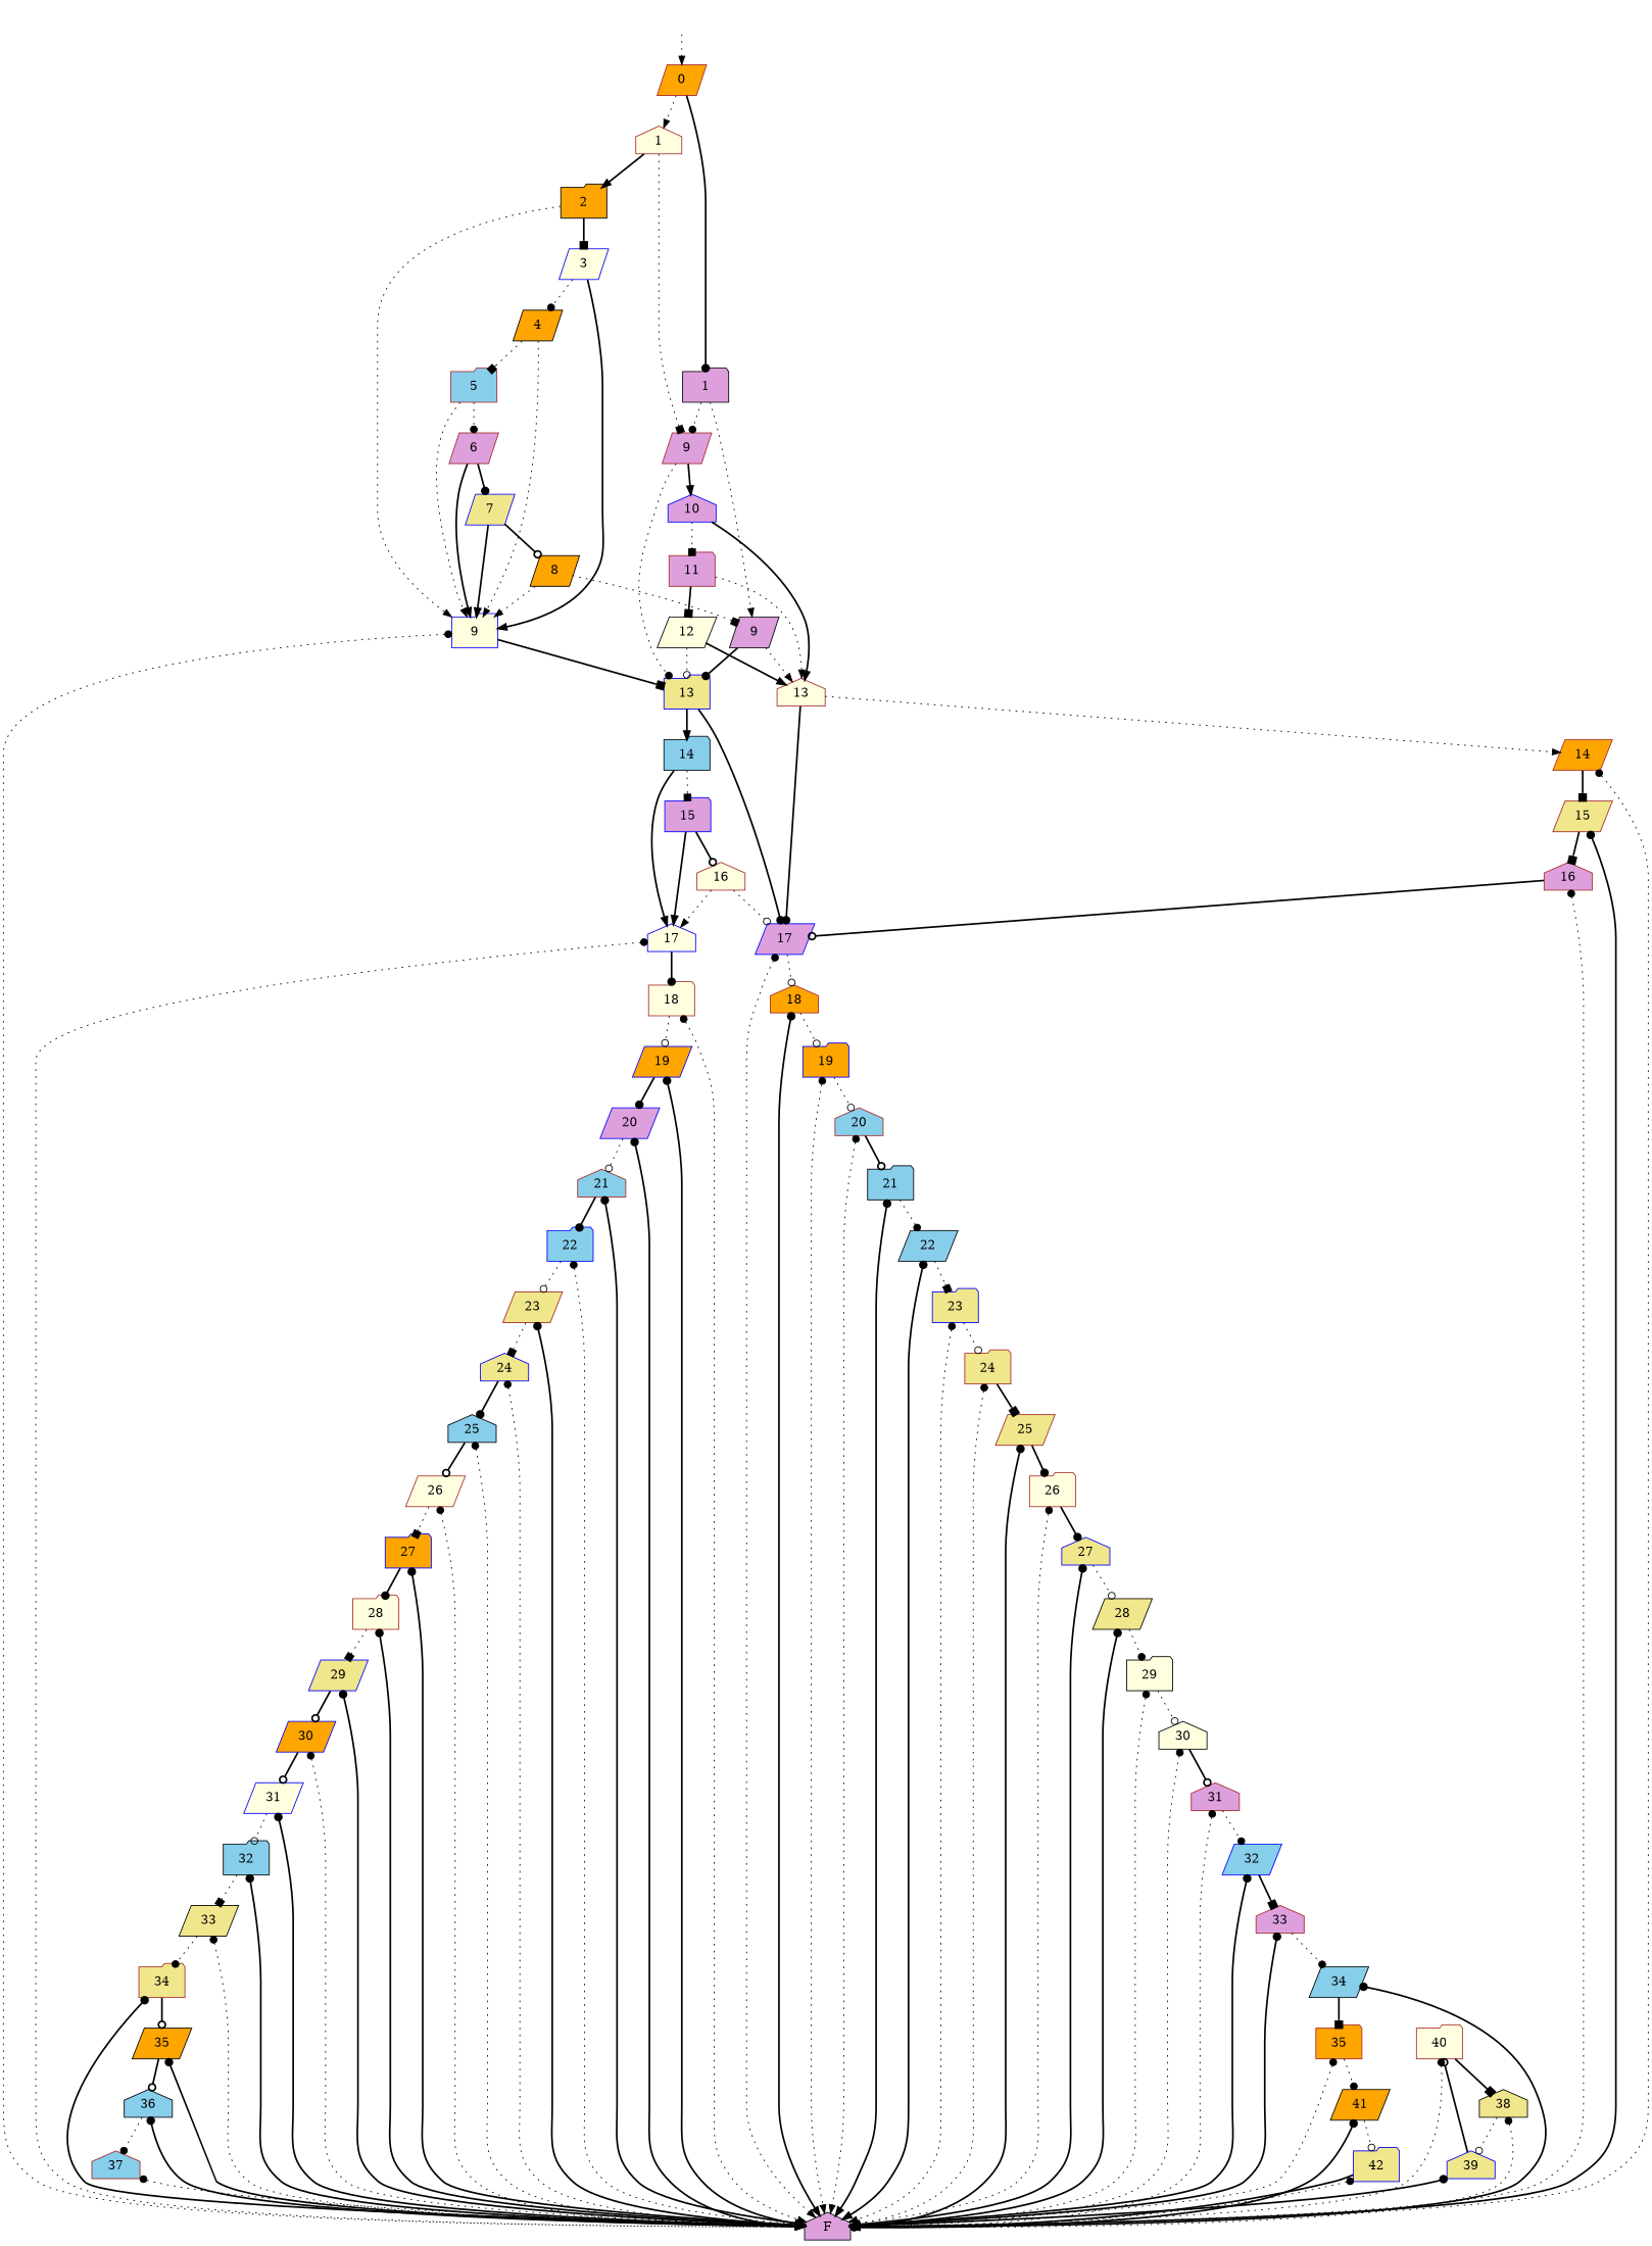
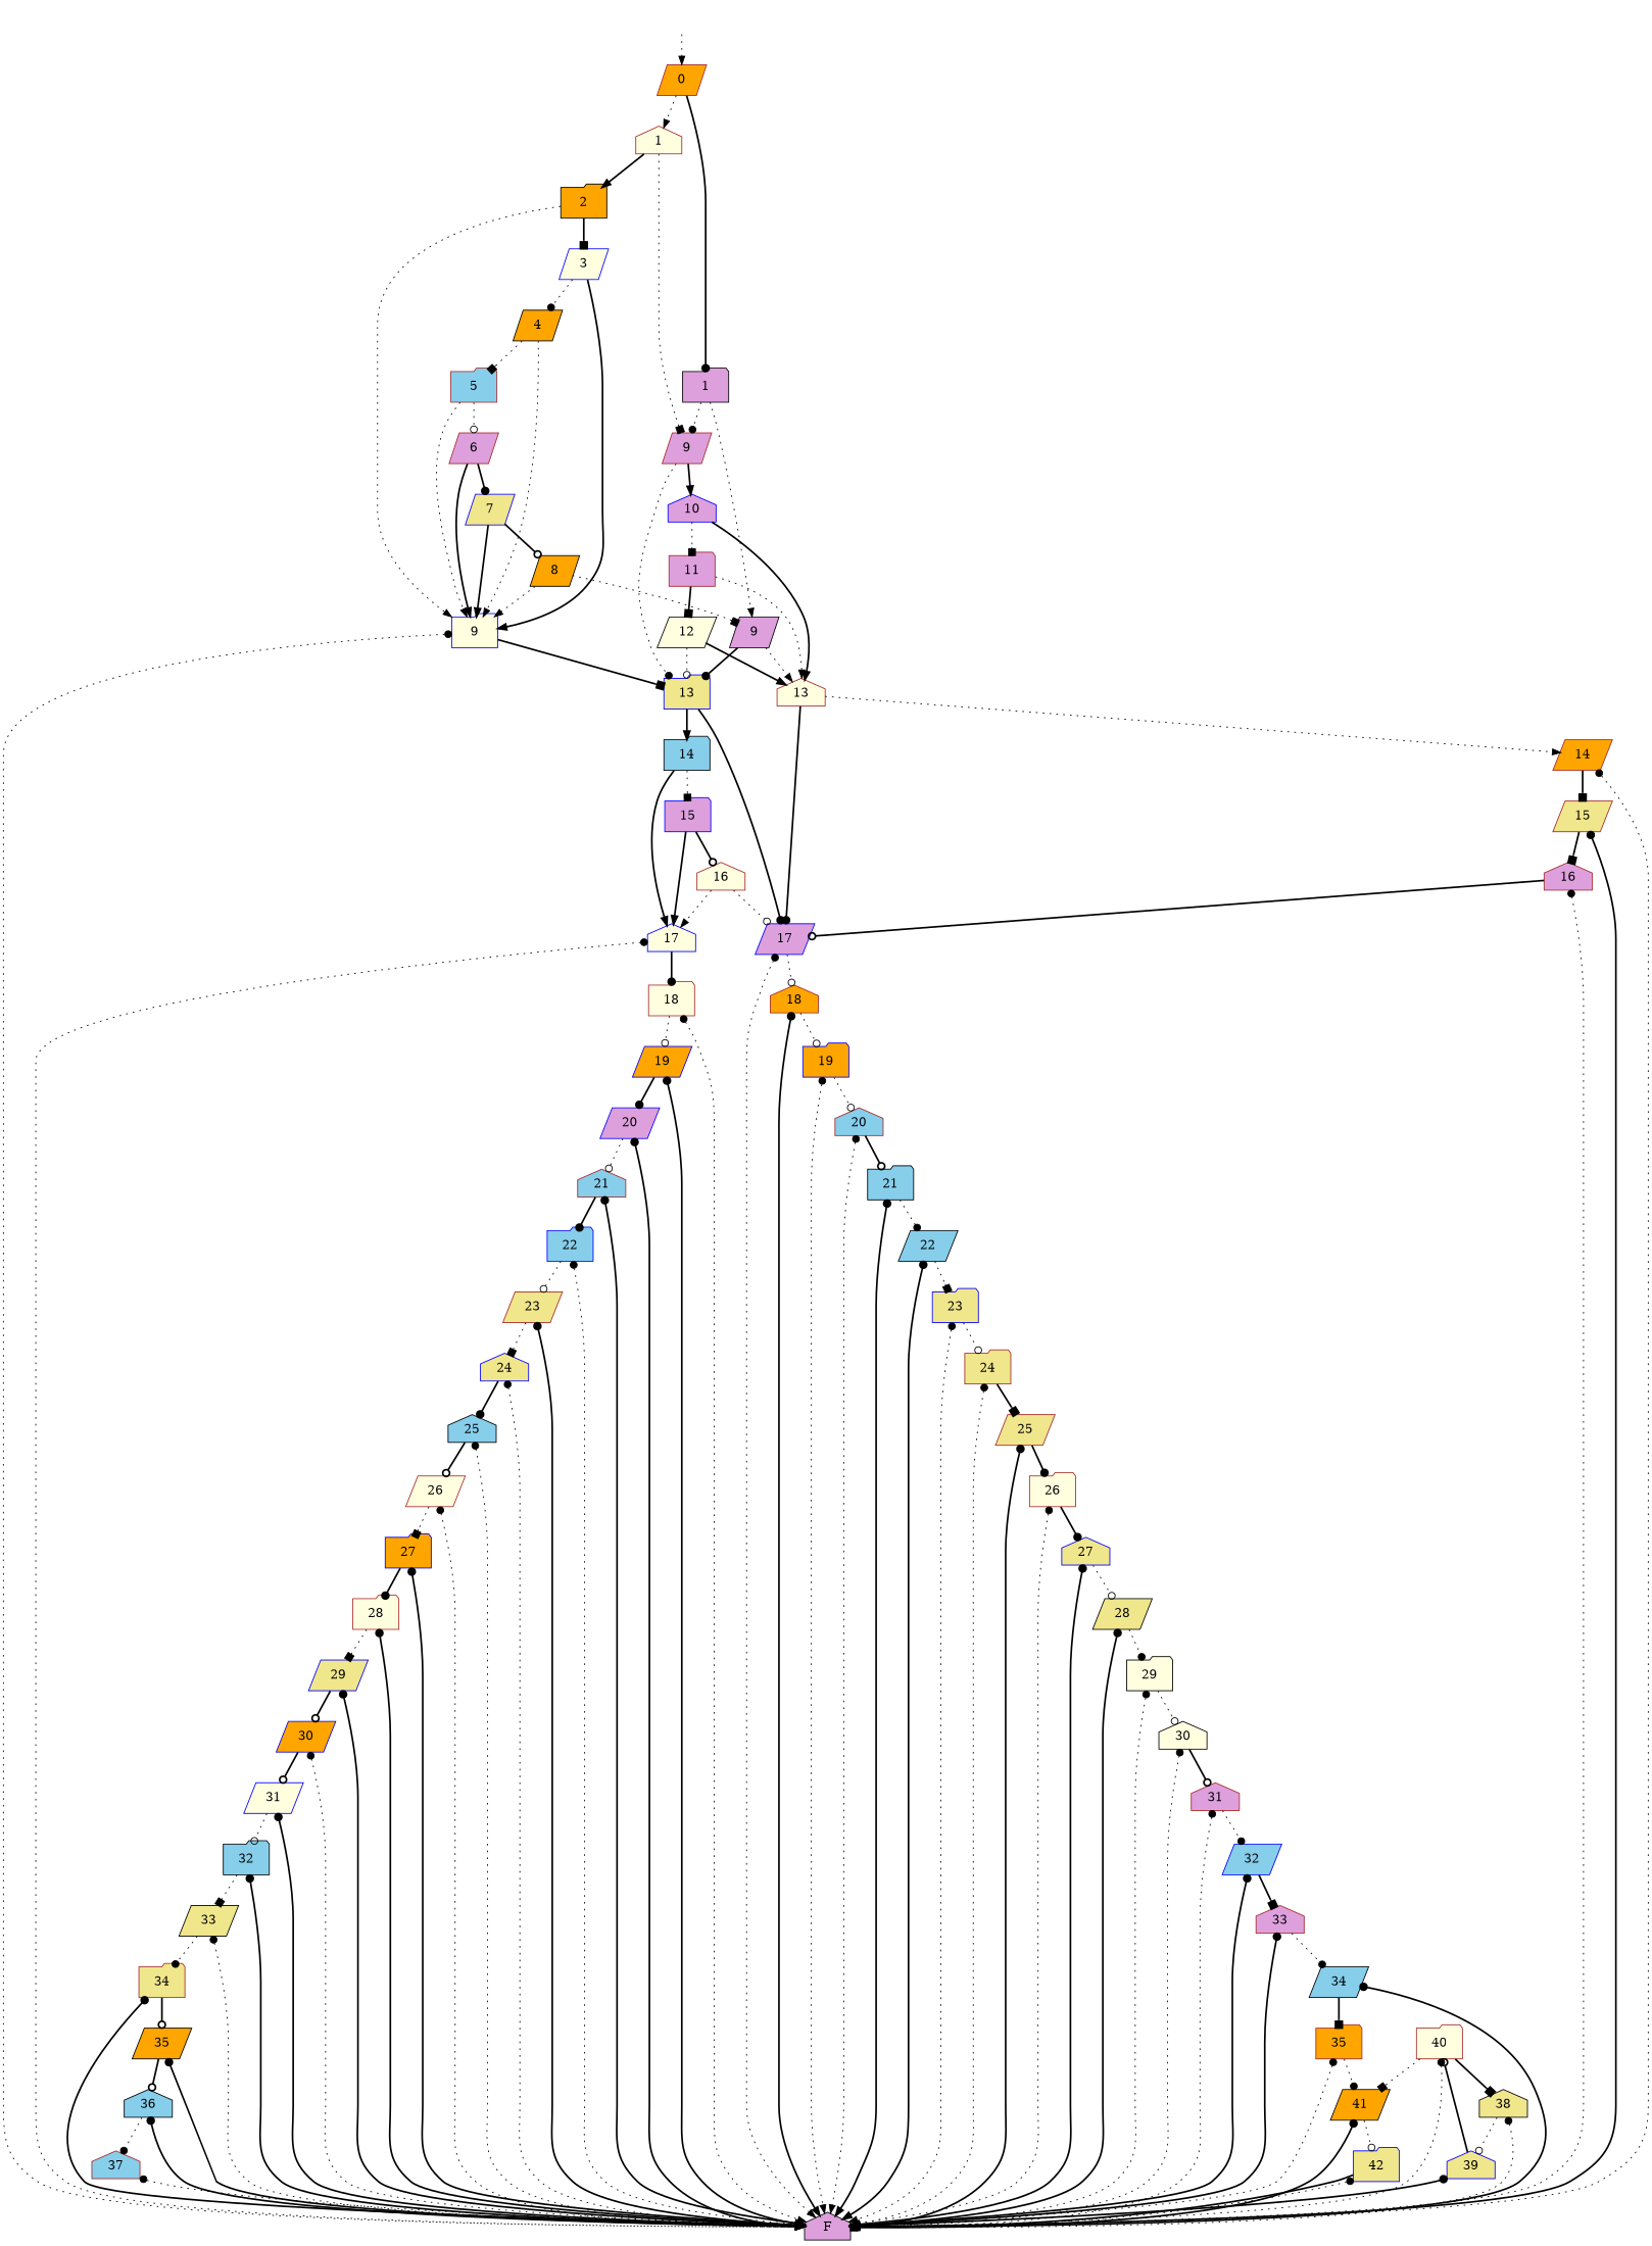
  digraph {
    node [style=filled color=brown fillcolor=khaki shape=parallelogram]
    edge [dir=both style=dotted]
    root [style=invis color="" fillcolor="" shape=""]
    n2 [fillcolor=orange label=0]
    n3 [color=black fillcolor=plum label=1 shape=folder]
    n4 [fillcolor=lightyellow label=1 shape=house]
    n5 [fillcolor=plum label=9]
    n6 [color=black fillcolor=plum label=9]
    n7 [color=black fillcolor=orange label=2 shape=folder]
    n8 [color=blue label=13 shape=folder]
    n9 [color=blue fillcolor=plum label=10 shape=house]
    n10 [fillcolor=lightyellow label=13 shape=house]
    n11 [color=blue fillcolor=plum label=17]
    n12 [color=black fillcolor=skyblue label=14 shape=folder]
    n13 [fillcolor=plum label=11 shape=folder]
    n14 [fillcolor=orange label=18 shape=house]
    n15 [color=black fillcolor=plum label=F shape=house]
    n16 [color=blue fillcolor=plum label=15 shape=folder]
    n17 [color=blue fillcolor=lightyellow label=17 shape=house]
    n18 [color=blue fillcolor=orange label=19 shape=folder]
    n19 [fillcolor=skyblue label=20 shape=house]
    n20 [color=black fillcolor=skyblue label=21 shape=folder]
    n21 [color=black fillcolor=skyblue label=22]
    n22 [color=blue label=23 shape=folder]
    n23 [label=24 shape=folder]
    n24 [label=25]
    n25 [fillcolor=lightyellow label=26 shape=folder]
    n26 [color=blue label=27 shape=house]
    n27 [color=black label=28]
    n28 [color=black fillcolor=lightyellow label=29 shape=folder]
    n29 [color=black fillcolor=lightyellow label=30 shape=house]
    n30 [fillcolor=plum label=31 shape=house]
    n31 [color=blue fillcolor=skyblue label=32]
    n32 [fillcolor=plum label=33 shape=house]
    n33 [color=black fillcolor=skyblue label=34]
    n34 [fillcolor=orange label=35 shape=folder]
    n35 [color=black fillcolor=orange label=41]
    n36 [color=blue label=42 shape=folder]
    n37 [fillcolor=lightyellow label=16 shape=house]
    n38 [fillcolor=lightyellow label=18 shape=folder]
    n39 [color=blue fillcolor=orange label=19]
    n40 [color=blue fillcolor=plum label=20]
    n41 [fillcolor=skyblue label=21 shape=house]
    n42 [color=blue fillcolor=skyblue label=22 shape=folder]
    n43 [label=23]
    n44 [color=blue label=24 shape=house]
    n45 [color=black fillcolor=skyblue label=25 shape=house]
    n46 [fillcolor=lightyellow label=26]
    n47 [color=blue fillcolor=orange label=27 shape=folder]
    n48 [fillcolor=lightyellow label=28 shape=folder]
    n49 [color=blue label=29]
    n50 [color=blue fillcolor=orange label=30]
    n51 [color=blue fillcolor=lightyellow label=31]
    n52 [color=black fillcolor=skyblue label=32 shape=folder]
    n53 [color=black label=33]
    n54 [label=34 shape=folder]
    n55 [color=black fillcolor=orange label=35]
    n56 [color=black fillcolor=skyblue label=36 shape=house]
    n57 [fillcolor=skyblue label=37 shape=house]
    n58 [color=black label=38 shape=house]
    n59 [color=blue label=39 shape=house]
    n60 [fillcolor=lightyellow label=40 shape=folder]
    n61 [color=black fillcolor=lightyellow label=12]
    n62 [fillcolor=orange label=14]
    n63 [label=15]
    n64 [fillcolor=plum label=16 shape=house]
    n65 [color=blue fillcolor=lightyellow label=3]
    n66 [color=blue fillcolor=lightyellow label=9 shape=folder]
    n67 [color=black fillcolor=orange label=4]
    n68 [fillcolor=skyblue label=5 shape=folder]
    n69 [fillcolor=plum label=6]
    n70 [color=blue label=7]
    n71 [color=black fillcolor=orange label=8]
    root -> n2 [arrowtail=none]
    n2 -> n3 [arrowhead=dot dir=forward style=bold]
    n2 -> n4 [arrowtail=none]
    n3 -> n5 [arrowhead=dot dir=forward]
    n3 -> n6 [arrowtail=none]
    n4 -> n5 [arrowhead=box dir=forward]
    n4 -> n7 [arrowtail=none style=bold]
    n5 -> n8 [arrowhead=dot dir=forward]
    n5 -> n9 [arrowtail=none style=bold]
    n6 -> n8 [arrowhead=dot dir=forward style=bold]
    n6 -> n10 [arrowtail=none]
    n7 -> n65 [arrowhead=box dir=forward style=bold]
    n7 -> n66 [arrowtail=none]
    n8 -> n11 [arrowhead=dot dir=forward style=bold]
    n8 -> n12 [arrowtail=none style=bold]
    n9 -> n10 [arrowtail=none style=bold]
    n9 -> n13 [arrowhead=box dir=forward]
    n10 -> n11 [arrowhead=dot dir=forward style=bold]
    n10 -> n62 [arrowtail=none]
    n11 -> n14 [arrowhead=odot dir=forward]
    n11 -> n15 [arrowtail=dot]
    n12 -> n16 [arrowhead=box dir=forward]
    n12 -> n17 [arrowtail=none style=bold]
    n13 -> n10 [arrowtail=none]
    n13 -> n61 [arrowhead=box dir=forward style=bold]
    n14 -> n15 [arrowtail=dot style=bold]
    n14 -> n18 [arrowhead=odot dir=forward]
    n16 -> n17 [arrowtail=none style=bold]
    n16 -> n37 [arrowhead=odot dir=forward style=bold]
    n17 -> n15 [arrowtail=dot]
    n17 -> n38 [arrowhead=dot dir=forward style=bold]
    n18 -> n15 [arrowtail=dot]
    n18 -> n19 [arrowhead=odot dir=forward]
    n19 -> n15 [arrowtail=dot]
    n19 -> n20 [arrowhead=odot dir=forward style=bold]
    n20 -> n15 [arrowtail=dot style=bold]
    n20 -> n21 [arrowhead=dot dir=forward]
    n21 -> n15 [arrowtail=dot style=bold]
    n21 -> n22 [arrowhead=box dir=forward]
    n22 -> n15 [arrowtail=dot]
    n22 -> n23 [arrowhead=odot dir=forward]
    n23 -> n15 [arrowtail=dot]
    n23 -> n24 [arrowhead=box dir=forward style=bold]
    n24 -> n15 [arrowtail=dot style=bold]
    n24 -> n25 [arrowhead=dot dir=forward style=bold]
    n25 -> n15 [arrowtail=dot]
    n25 -> n26 [arrowhead=dot dir=forward style=bold]
    n26 -> n15 [arrowtail=dot style=bold]
    n26 -> n27 [arrowhead=odot dir=forward]
    n27 -> n15 [arrowtail=dot style=bold]
    n27 -> n28 [arrowhead=dot dir=forward]
    n28 -> n15 [arrowtail=dot]
    n28 -> n29 [arrowhead=odot dir=forward]
    n29 -> n15 [arrowtail=dot]
    n29 -> n30 [arrowhead=odot dir=forward style=bold]
    n30 -> n15 [arrowtail=dot]
    n30 -> n31 [arrowhead=dot dir=forward]
    n31 -> n15 [arrowtail=dot style=bold]
    n31 -> n32 [arrowhead=box dir=forward style=bold]
    n32 -> n15 [arrowtail=dot style=bold]
    n32 -> n33 [arrowhead=dot dir=forward]
    n33 -> n15 [arrowtail=dot style=bold]
    n33 -> n34 [arrowhead=box dir=forward style=bold]
    n34 -> n15 [arrowtail=dot]
    n34 -> n35 [arrowhead=dot dir=forward]
    n35 -> n15 [arrowtail=dot style=bold]
    n35 -> n36 [arrowhead=odot dir=forward]
-   n36 -> n15 [arrowhead=dot dir=forward style=bold]
+   n36 -> n15 [arrowhead=box dir=forward style=bold]
    n36 -> n15 [arrowtail=dot]
    n37 -> n11 [arrowhead=odot dir=forward]
    n37 -> n17 [arrowtail=none]
    n38 -> n15 [arrowtail=dot]
    n38 -> n39 [arrowhead=odot dir=forward]
    n39 -> n15 [arrowtail=dot style=bold]
    n39 -> n40 [arrowhead=dot dir=forward style=bold]
    n40 -> n15 [arrowtail=dot style=bold]
    n40 -> n41 [arrowhead=odot dir=forward]
    n41 -> n15 [arrowtail=dot style=bold]
    n41 -> n42 [arrowhead=dot dir=forward style=bold]
    n42 -> n15 [arrowtail=dot]
    n42 -> n43 [arrowhead=odot dir=forward]
    n43 -> n15 [arrowtail=dot style=bold]
    n43 -> n44 [arrowhead=box dir=forward]
    n44 -> n15 [arrowtail=dot]
    n44 -> n45 [arrowhead=dot dir=forward style=bold]
    n45 -> n15 [arrowtail=dot]
    n45 -> n46 [arrowhead=odot dir=forward style=bold]
    n46 -> n15 [arrowtail=dot]
    n46 -> n47 [arrowhead=box dir=forward]
    n47 -> n15 [arrowtail=dot style=bold]
    n47 -> n48 [arrowhead=dot dir=forward style=bold]
    n48 -> n15 [arrowtail=dot style=bold]
    n48 -> n49 [arrowhead=box dir=forward]
    n49 -> n15 [arrowtail=dot style=bold]
    n49 -> n50 [arrowhead=odot dir=forward style=bold]
    n50 -> n15 [arrowtail=dot]
    n50 -> n51 [arrowhead=odot dir=forward style=bold]
    n51 -> n15 [arrowtail=dot style=bold]
    n51 -> n52 [arrowhead=odot dir=forward]
    n52 -> n15 [arrowtail=dot style=bold]
    n52 -> n53 [arrowhead=box dir=forward]
    n53 -> n15 [arrowtail=dot]
    n53 -> n54 [arrowhead=dot dir=forward]
    n54 -> n15 [arrowtail=dot style=bold]
    n54 -> n55 [arrowhead=odot dir=forward style=bold]
    n55 -> n15 [arrowtail=dot style=bold]
    n55 -> n56 [arrowhead=odot dir=forward style=bold]
    n56 -> n15 [arrowtail=dot style=bold]
    n56 -> n57 [arrowhead=dot dir=forward]
    n57 -> n15 [arrowtail=dot]
    n58 -> n15 [arrowtail=dot]
    n58 -> n59 [arrowhead=odot dir=forward]
    n59 -> n15 [arrowtail=dot style=bold]
    n59 -> n60 [arrowhead=odot dir=forward style=bold]
    n60 -> n15 [arrowtail=dot]
+   n60 -> n35 [arrowhead=box dir=forward]
    n60 -> n58 [arrowhead=box dir=forward style=bold]
    n61 -> n8 [arrowhead=odot dir=forward]
    n61 -> n10 [arrowtail=none style=bold]
    n62 -> n15 [arrowtail=dot]
    n62 -> n63 [arrowhead=box dir=forward style=bold]
    n63 -> n15 [arrowtail=dot style=bold]
    n63 -> n64 [arrowhead=box dir=forward style=bold]
    n64 -> n11 [arrowhead=odot dir=forward style=bold]
    n64 -> n15 [arrowtail=dot]
    n65 -> n66 [arrowtail=none style=bold]
    n65 -> n67 [arrowhead=dot dir=forward]
    n66 -> n8 [arrowhead=box dir=forward style=bold]
    n66 -> n15 [arrowtail=dot]
    n67 -> n66 [arrowtail=none]
    n67 -> n68 [arrowhead=box dir=forward]
    n68 -> n66 [arrowtail=none]
-   n68 -> n69 [arrowhead=dot dir=forward]
+   n68 -> n69 [arrowhead=odot dir=forward]
    n69 -> n66 [arrowtail=none style=bold]
    n69 -> n70 [arrowhead=dot dir=forward style=bold]
    n70 -> n66 [arrowtail=none style=bold]
    n70 -> n71 [arrowhead=odot dir=forward style=bold]
    n71 -> n6 [arrowhead=box dir=forward]
    n71 -> n66 [arrowtail=none]
  }
